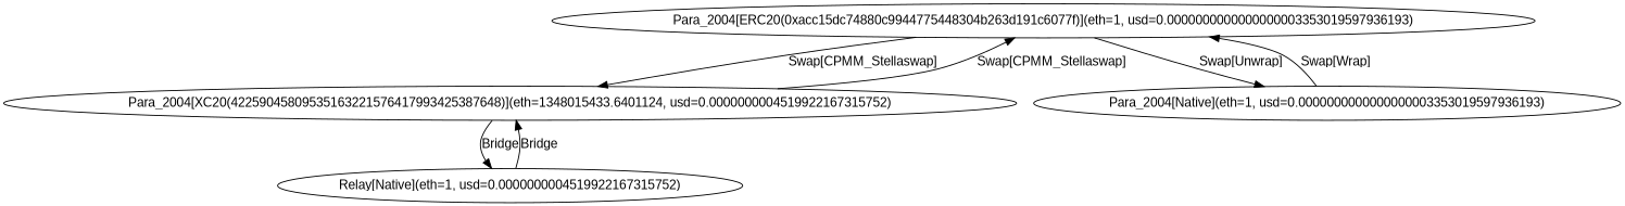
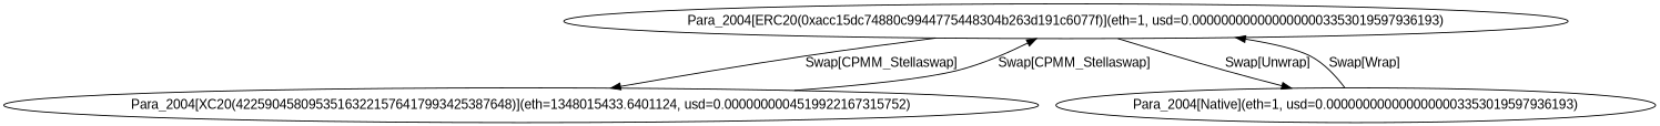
  digraph {
    fontname="Liberation Sans"
    node [fontname="Liberation Sans"]
    edge [fontname="Liberation Sans"]
    n1 [label="Para_2004[ERC20(0xacc15dc74880c9944775448304b263d191c6077f)](eth=1, usd=0.0000000000000000003353019597936193)"]
    n2 [label="Para_2004[XC20(42259045809535163221576417993425387648)](eth=1348015433.6401124, usd=0.0000000004519922167315752)"]
    n3 [label="Para_2004[Native](eth=1, usd=0.0000000000000000003353019597936193)"]
-   n4 [label="Relay[Native](eth=1, usd=0.0000000004519922167315752)"]
    n1 -> n2 [label="Swap[CPMM_Stellaswap]"]
    n1 -> n3 [label="Swap[Unwrap]"]
    n2 -> n1 [label="Swap[CPMM_Stellaswap]"]
-   n2 -> n4 [label=Bridge]
    n3 -> n1 [label="Swap[Wrap]"]
-   n4 -> n2 [label=Bridge]
  }
